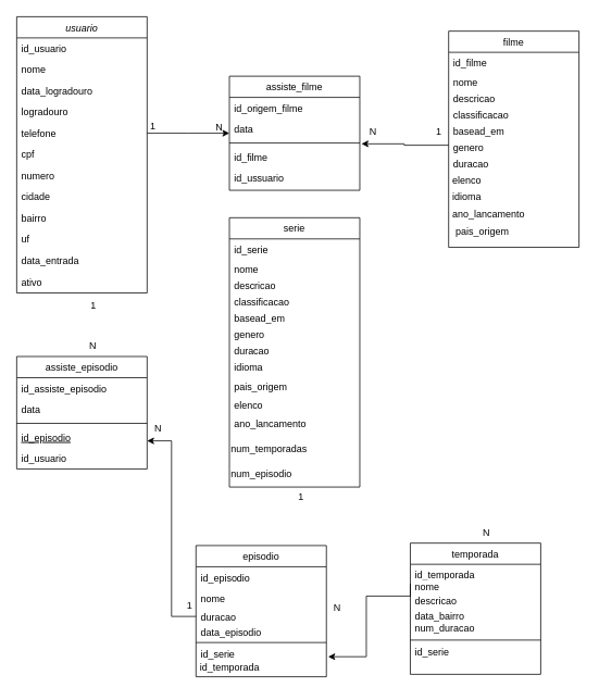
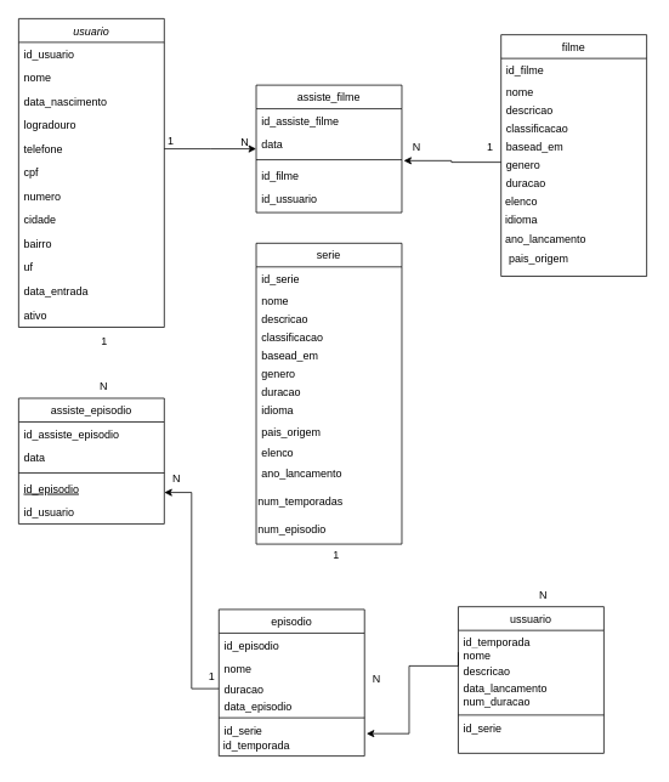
  <mxCell id="0" />
  <mxCell id="1" parent="0" />
  <mxCell id="2" value="usuario" style="swimlane;fontStyle=2;align=center;verticalAlign=top;childLayout=stackLayout;horizontal=1;startSize=26;horizontalStack=0;resizeParent=1;resizeLast=0;collapsible=1;marginBottom=0;rounded=0;shadow=0;strokeWidth=1;" parent="1" vertex="1"><mxGeometry x="20" y="20" width="160" height="339" as="geometry"><mxRectangle x="230" y="140" width="160" height="26" as="alternateBounds" /></mxGeometry></mxCell>
  <mxCell id="3" value="id_usuario" style="text;align=left;verticalAlign=top;spacingLeft=4;spacingRight=4;overflow=hidden;rotatable=0;points=[[0,0.5],[1,0.5]];portConstraint=eastwest;" parent="2" vertex="1"><mxGeometry y="26" width="160" height="26" as="geometry" /></mxCell>
  <mxCell id="4" value="nome" style="text;align=left;verticalAlign=top;spacingLeft=4;spacingRight=4;overflow=hidden;rotatable=0;points=[[0,0.5],[1,0.5]];portConstraint=eastwest;rounded=0;shadow=0;html=0;" parent="2" vertex="1"><mxGeometry y="52" width="160" height="26" as="geometry" /></mxCell>
- <mxCell id="5" value="data_logradouro&#10;" style="text;align=left;verticalAlign=top;spacingLeft=4;spacingRight=4;overflow=hidden;rotatable=0;points=[[0,0.5],[1,0.5]];portConstraint=eastwest;rounded=0;shadow=0;html=0;" parent="2" vertex="1"><mxGeometry y="78" width="160" height="26" as="geometry" /></mxCell>
+ <mxCell id="5" value="data_nascimento&#10;" style="text;align=left;verticalAlign=top;spacingLeft=4;spacingRight=4;overflow=hidden;rotatable=0;points=[[0,0.5],[1,0.5]];portConstraint=eastwest;rounded=0;shadow=0;html=0;" parent="2" vertex="1"><mxGeometry y="78" width="160" height="26" as="geometry" /></mxCell>
  <mxCell id="6" value="logradouro" style="text;align=left;verticalAlign=top;spacingLeft=4;spacingRight=4;overflow=hidden;rotatable=0;points=[[0,0.5],[1,0.5]];portConstraint=eastwest;rounded=0;shadow=0;html=0;" parent="2" vertex="1"><mxGeometry y="104" width="160" height="26" as="geometry" /></mxCell>
  <mxCell id="7" value="telefone" style="text;align=left;verticalAlign=top;spacingLeft=4;spacingRight=4;overflow=hidden;rotatable=0;points=[[0,0.5],[1,0.5]];portConstraint=eastwest;rounded=0;shadow=0;html=0;" parent="2" vertex="1"><mxGeometry y="130" width="160" height="26" as="geometry" /></mxCell>
  <mxCell id="8" value="cpf" style="text;align=left;verticalAlign=top;spacingLeft=4;spacingRight=4;overflow=hidden;rotatable=0;points=[[0,0.5],[1,0.5]];portConstraint=eastwest;rounded=0;shadow=0;html=0;" parent="2" vertex="1"><mxGeometry y="156" width="160" height="26" as="geometry" /></mxCell>
  <mxCell id="9" value="numero" style="text;align=left;verticalAlign=top;spacingLeft=4;spacingRight=4;overflow=hidden;rotatable=0;points=[[0,0.5],[1,0.5]];portConstraint=eastwest;rounded=0;shadow=0;html=0;" parent="2" vertex="1"><mxGeometry y="182" width="160" height="26" as="geometry" /></mxCell>
  <mxCell id="10" value="cidade" style="text;align=left;verticalAlign=top;spacingLeft=4;spacingRight=4;overflow=hidden;rotatable=0;points=[[0,0.5],[1,0.5]];portConstraint=eastwest;rounded=0;shadow=0;html=0;" parent="2" vertex="1"><mxGeometry y="208" width="160" height="26" as="geometry" /></mxCell>
  <mxCell id="11" value="bairro" style="text;align=left;verticalAlign=top;spacingLeft=4;spacingRight=4;overflow=hidden;rotatable=0;points=[[0,0.5],[1,0.5]];portConstraint=eastwest;rounded=0;shadow=0;html=0;" parent="2" vertex="1"><mxGeometry y="234" width="160" height="26" as="geometry" /></mxCell>
  <mxCell id="12" value="uf" style="text;align=left;verticalAlign=top;spacingLeft=4;spacingRight=4;overflow=hidden;rotatable=0;points=[[0,0.5],[1,0.5]];portConstraint=eastwest;rounded=0;shadow=0;html=0;" parent="2" vertex="1"><mxGeometry y="260" width="160" height="26" as="geometry" /></mxCell>
  <mxCell id="13" value="data_entrada" style="text;align=left;verticalAlign=top;spacingLeft=4;spacingRight=4;overflow=hidden;rotatable=0;points=[[0,0.5],[1,0.5]];portConstraint=eastwest;rounded=0;shadow=0;html=0;" parent="2" vertex="1"><mxGeometry y="286" width="160" height="27" as="geometry" /></mxCell>
  <mxCell id="14" value="ativo" style="text;align=left;verticalAlign=top;spacingLeft=4;spacingRight=4;overflow=hidden;rotatable=0;points=[[0,0.5],[1,0.5]];portConstraint=eastwest;rounded=0;shadow=0;html=0;" parent="2" vertex="1"><mxGeometry y="313" width="160" height="26" as="geometry" /></mxCell>
  <mxCell id="15" value="assiste_episodio" style="swimlane;fontStyle=0;align=center;verticalAlign=top;childLayout=stackLayout;horizontal=1;startSize=26;horizontalStack=0;resizeParent=1;resizeLast=0;collapsible=1;marginBottom=0;rounded=0;shadow=0;strokeWidth=1;" parent="1" vertex="1"><mxGeometry x="20" y="437" width="160" height="138" as="geometry"><mxRectangle x="130" y="380" width="160" height="26" as="alternateBounds" /></mxGeometry></mxCell>
  <mxCell id="16" value="id_assiste_episodio" style="text;align=left;verticalAlign=top;spacingLeft=4;spacingRight=4;overflow=hidden;rotatable=0;points=[[0,0.5],[1,0.5]];portConstraint=eastwest;" parent="15" vertex="1"><mxGeometry y="26" width="160" height="26" as="geometry" /></mxCell>
  <mxCell id="17" value="data" style="text;align=left;verticalAlign=top;spacingLeft=4;spacingRight=4;overflow=hidden;rotatable=0;points=[[0,0.5],[1,0.5]];portConstraint=eastwest;rounded=0;shadow=0;html=0;" parent="15" vertex="1"><mxGeometry y="52" width="160" height="26" as="geometry" /></mxCell>
  <mxCell id="18" value="" style="line;html=1;strokeWidth=1;align=left;verticalAlign=middle;spacingTop=-1;spacingLeft=3;spacingRight=3;rotatable=0;labelPosition=right;points=[];portConstraint=eastwest;" parent="15" vertex="1"><mxGeometry y="78" width="160" height="8" as="geometry" /></mxCell>
  <mxCell id="19" value="id_episodio" style="text;align=left;verticalAlign=top;spacingLeft=4;spacingRight=4;overflow=hidden;rotatable=0;points=[[0,0.5],[1,0.5]];portConstraint=eastwest;fontStyle=4" parent="15" vertex="1"><mxGeometry y="86" width="160" height="26" as="geometry" /></mxCell>
  <mxCell id="20" value="id_usuario" style="text;align=left;verticalAlign=top;spacingLeft=4;spacingRight=4;overflow=hidden;rotatable=0;points=[[0,0.5],[1,0.5]];portConstraint=eastwest;" parent="15" vertex="1"><mxGeometry y="112" width="160" height="26" as="geometry" /></mxCell>
  <mxCell id="21" value="assiste_filme" style="swimlane;fontStyle=0;align=center;verticalAlign=top;childLayout=stackLayout;horizontal=1;startSize=26;horizontalStack=0;resizeParent=1;resizeLast=0;collapsible=1;marginBottom=0;rounded=0;shadow=0;strokeWidth=1;" parent="1" vertex="1"><mxGeometry x="281" y="93" width="160" height="140" as="geometry"><mxRectangle x="550" y="140" width="160" height="26" as="alternateBounds" /></mxGeometry></mxCell>
- <mxCell id="22" value="id_origem_filme" style="text;align=left;verticalAlign=top;spacingLeft=4;spacingRight=4;overflow=hidden;rotatable=0;points=[[0,0.5],[1,0.5]];portConstraint=eastwest;" parent="21" vertex="1"><mxGeometry y="26" width="160" height="26" as="geometry" /></mxCell>
+ <mxCell id="22" value="id_assiste_filme" style="text;align=left;verticalAlign=top;spacingLeft=4;spacingRight=4;overflow=hidden;rotatable=0;points=[[0,0.5],[1,0.5]];portConstraint=eastwest;" parent="21" vertex="1"><mxGeometry y="26" width="160" height="26" as="geometry" /></mxCell>
  <mxCell id="23" value="data" style="text;align=left;verticalAlign=top;spacingLeft=4;spacingRight=4;overflow=hidden;rotatable=0;points=[[0,0.5],[1,0.5]];portConstraint=eastwest;rounded=0;shadow=0;html=0;" parent="21" vertex="1"><mxGeometry y="52" width="160" height="26" as="geometry" /></mxCell>
  <mxCell id="24" value="" style="line;html=1;strokeWidth=1;align=left;verticalAlign=middle;spacingTop=-1;spacingLeft=3;spacingRight=3;rotatable=0;labelPosition=right;points=[];portConstraint=eastwest;" parent="21" vertex="1"><mxGeometry y="78" width="160" height="8" as="geometry" /></mxCell>
  <mxCell id="25" value="id_filme" style="text;align=left;verticalAlign=top;spacingLeft=4;spacingRight=4;overflow=hidden;rotatable=0;points=[[0,0.5],[1,0.5]];portConstraint=eastwest;" parent="21" vertex="1"><mxGeometry y="86" width="160" height="26" as="geometry" /></mxCell>
  <mxCell id="26" value="id_ussuario" style="text;align=left;verticalAlign=top;spacingLeft=4;spacingRight=4;overflow=hidden;rotatable=0;points=[[0,0.5],[1,0.5]];portConstraint=eastwest;" parent="21" vertex="1"><mxGeometry y="112" width="160" height="26" as="geometry" /></mxCell>
  <mxCell id="27" value="" style="endArrow=classic;shadow=0;strokeWidth=1;rounded=0;endFill=1;edgeStyle=elbowEdgeStyle;elbow=vertical;" parent="1" source="2" target="21" edge="1"><mxGeometry x="0.5" y="41" relative="1" as="geometry"><mxPoint x="359" y="175" as="sourcePoint" /><mxPoint x="519" y="175" as="targetPoint" /><mxPoint x="-40" y="32" as="offset" /></mxGeometry></mxCell>
  <mxCell id="28" value="1" style="resizable=0;align=left;verticalAlign=bottom;labelBackgroundColor=none;fontSize=12;" parent="27" connectable="0" vertex="1"><mxGeometry x="-1" relative="1" as="geometry"><mxPoint x="2" as="offset" /></mxGeometry></mxCell>
  <mxCell id="29" value="N" style="resizable=0;align=right;verticalAlign=bottom;labelBackgroundColor=none;fontSize=12;" parent="27" connectable="0" vertex="1"><mxGeometry x="1" relative="1" as="geometry"><mxPoint x="-7" y="1" as="offset" /></mxGeometry></mxCell>
  <mxCell id="30" value="" style="group" parent="1" vertex="1" connectable="0"><mxGeometry x="239" y="669" width="161" height="168" as="geometry" /></mxCell>
  <mxCell id="31" value="episodio" style="swimlane;fontStyle=0;align=center;verticalAlign=top;childLayout=stackLayout;horizontal=1;startSize=26;horizontalStack=0;resizeParent=1;resizeLast=0;collapsible=1;marginBottom=0;rounded=0;shadow=0;strokeWidth=1;" parent="30" vertex="1"><mxGeometry x="1" width="160" height="161" as="geometry"><mxRectangle x="340" y="380" width="170" height="26" as="alternateBounds" /></mxGeometry></mxCell>
  <mxCell id="32" value="id_episodio" style="text;align=left;verticalAlign=top;spacingLeft=4;spacingRight=4;overflow=hidden;rotatable=0;points=[[0,0.5],[1,0.5]];portConstraint=eastwest;" parent="31" vertex="1"><mxGeometry y="26" width="160" height="26" as="geometry" /></mxCell>
  <mxCell id="33" value="nome" style="text;align=left;verticalAlign=top;spacingLeft=4;spacingRight=4;overflow=hidden;rotatable=0;points=[[0,0.5],[1,0.5]];portConstraint=eastwest;" parent="31" vertex="1"><mxGeometry y="52" width="160" height="26" as="geometry" /></mxCell>
  <mxCell id="34" value="duracao" style="text;align=left;verticalAlign=top;spacingLeft=4;spacingRight=4;overflow=hidden;rotatable=0;points=[[0,0.5],[1,0.5]];portConstraint=eastwest;" parent="30" vertex="1"><mxGeometry x="1" y="74" width="160" height="26" as="geometry" /></mxCell>
  <mxCell id="35" value="data_episodio" style="text;align=left;verticalAlign=top;spacingLeft=4;spacingRight=4;overflow=hidden;rotatable=0;points=[[0,0.5],[1,0.5]];portConstraint=eastwest;" parent="30" vertex="1"><mxGeometry x="1" y="93" width="160" height="26" as="geometry" /></mxCell>
  <mxCell id="36" value="" style="line;html=1;strokeWidth=1;align=left;verticalAlign=middle;spacingTop=-1;spacingLeft=3;spacingRight=3;rotatable=0;labelPosition=right;points=[];portConstraint=eastwest;" parent="30" vertex="1"><mxGeometry x="1" y="115" width="160" height="8" as="geometry" /></mxCell>
  <mxCell id="37" value="id_serie" style="text;align=left;verticalAlign=top;spacingLeft=4;spacingRight=4;overflow=hidden;rotatable=0;points=[[0,0.5],[1,0.5]];portConstraint=eastwest;" parent="30" vertex="1"><mxGeometry x="1" y="120" width="160" height="26" as="geometry" /></mxCell>
  <mxCell id="38" value="id_temporada" style="text;align=left;verticalAlign=top;spacingLeft=4;spacingRight=4;overflow=hidden;rotatable=0;points=[[0,0.5],[1,0.5]];portConstraint=eastwest;" parent="30" vertex="1"><mxGeometry y="136" width="160" height="26" as="geometry" /></mxCell>
  <mxCell id="39" style="edgeStyle=orthogonalEdgeStyle;rounded=0;orthogonalLoop=1;jettySize=auto;html=1;entryX=1;entryY=0.75;entryDx=0;entryDy=0;" parent="1" source="34" target="15" edge="1"><mxGeometry relative="1" as="geometry" /></mxCell>
  <mxCell id="40" value="" style="group" parent="1" vertex="1" connectable="0"><mxGeometry x="502" y="666" width="161" height="168" as="geometry" /></mxCell>
- <mxCell id="41" value="temporada" style="swimlane;fontStyle=0;align=center;verticalAlign=top;childLayout=stackLayout;horizontal=1;startSize=26;horizontalStack=0;resizeParent=1;resizeLast=0;collapsible=1;marginBottom=0;rounded=0;shadow=0;strokeWidth=1;" parent="40" vertex="1"><mxGeometry x="1" width="160" height="161" as="geometry"><mxRectangle x="340" y="380" width="170" height="26" as="alternateBounds" /></mxGeometry></mxCell>
+ <mxCell id="41" value="ussuario" style="swimlane;fontStyle=0;align=center;verticalAlign=top;childLayout=stackLayout;horizontal=1;startSize=26;horizontalStack=0;resizeParent=1;resizeLast=0;collapsible=1;marginBottom=0;rounded=0;shadow=0;strokeWidth=1;" parent="40" vertex="1"><mxGeometry x="1" width="160" height="161" as="geometry"><mxRectangle x="340" y="380" width="170" height="26" as="alternateBounds" /></mxGeometry></mxCell>
  <mxCell id="42" value="id_temporada" style="text;align=left;verticalAlign=top;spacingLeft=4;spacingRight=4;overflow=hidden;rotatable=0;points=[[0,0.5],[1,0.5]];portConstraint=eastwest;" parent="41" vertex="1"><mxGeometry y="26" width="160" height="14" as="geometry" /></mxCell>
  <mxCell id="43" value="nome" style="text;align=left;verticalAlign=top;spacingLeft=4;spacingRight=4;overflow=hidden;rotatable=0;points=[[0,0.5],[1,0.5]];portConstraint=eastwest;" parent="41" vertex="1"><mxGeometry y="40" width="160" height="20" as="geometry" /></mxCell>
  <mxCell id="44" value="descricao" style="text;align=left;verticalAlign=top;spacingLeft=4;spacingRight=4;overflow=hidden;rotatable=0;points=[[0,0.5],[1,0.5]];portConstraint=eastwest;" parent="40" vertex="1"><mxGeometry x="1" y="58" width="160" height="26" as="geometry" /></mxCell>
- <mxCell id="45" value="data_bairro" style="text;align=left;verticalAlign=top;spacingLeft=4;spacingRight=4;overflow=hidden;rotatable=0;points=[[0,0.5],[1,0.5]];portConstraint=eastwest;" parent="40" vertex="1"><mxGeometry x="1" y="76" width="160" height="26" as="geometry" /></mxCell>
+ <mxCell id="45" value="data_lancamento" style="text;align=left;verticalAlign=top;spacingLeft=4;spacingRight=4;overflow=hidden;rotatable=0;points=[[0,0.5],[1,0.5]];portConstraint=eastwest;" parent="40" vertex="1"><mxGeometry x="1" y="76" width="160" height="26" as="geometry" /></mxCell>
  <mxCell id="46" value="" style="line;html=1;strokeWidth=1;align=left;verticalAlign=middle;spacingTop=-1;spacingLeft=3;spacingRight=3;rotatable=0;labelPosition=right;points=[];portConstraint=eastwest;" parent="40" vertex="1"><mxGeometry x="1" y="115" width="160" height="8" as="geometry" /></mxCell>
  <mxCell id="47" value="id_serie" style="text;align=left;verticalAlign=top;spacingLeft=4;spacingRight=4;overflow=hidden;rotatable=0;points=[[0,0.5],[1,0.5]];portConstraint=eastwest;" parent="40" vertex="1"><mxGeometry x="1" y="120" width="160" height="26" as="geometry" /></mxCell>
  <mxCell id="48" value="num_duracao" style="text;align=left;verticalAlign=top;spacingLeft=4;spacingRight=4;overflow=hidden;rotatable=0;points=[[0,0.5],[1,0.5]];portConstraint=eastwest;" vertex="1" parent="40"><mxGeometry x="1" y="91" width="160" height="26" as="geometry" /></mxCell>
  <mxCell id="49" style="edgeStyle=orthogonalEdgeStyle;rounded=0;orthogonalLoop=1;jettySize=auto;html=1;exitX=0;exitY=0.5;exitDx=0;exitDy=0;entryX=1.02;entryY=0.015;entryDx=0;entryDy=0;entryPerimeter=0;" parent="1" source="43" target="38" edge="1"><mxGeometry relative="1" as="geometry"><Array as="points"><mxPoint x="449" y="731" /><mxPoint x="449" y="805" /></Array></mxGeometry></mxCell>
  <mxCell id="50" value="" style="group" parent="1" vertex="1" connectable="0"><mxGeometry x="549" y="53" width="161" height="330" as="geometry" /></mxCell>
  <mxCell id="51" value="filme" style="swimlane;fontStyle=0;align=center;verticalAlign=top;childLayout=stackLayout;horizontal=1;startSize=26;horizontalStack=0;resizeParent=1;resizeLast=0;collapsible=1;marginBottom=0;rounded=0;shadow=0;strokeWidth=1;" parent="50" vertex="1"><mxGeometry x="1" y="-15.32" width="160" height="265.32" as="geometry"><mxRectangle x="340" y="380" width="170" height="26" as="alternateBounds" /></mxGeometry></mxCell>
  <mxCell id="52" value="id_filme" style="text;align=left;verticalAlign=top;spacingLeft=4;spacingRight=4;overflow=hidden;rotatable=0;points=[[0,0.5],[1,0.5]];portConstraint=eastwest;" parent="51" vertex="1"><mxGeometry y="26" width="160" height="24" as="geometry" /></mxCell>
  <mxCell id="53" value="nome" style="text;align=left;verticalAlign=top;spacingLeft=4;spacingRight=4;overflow=hidden;rotatable=0;points=[[0,0.5],[1,0.5]];portConstraint=eastwest;" parent="51" vertex="1"><mxGeometry y="50" width="160" height="20" as="geometry" /></mxCell>
  <mxCell id="54" value="descricao" style="text;align=left;verticalAlign=top;spacingLeft=4;spacingRight=4;overflow=hidden;rotatable=0;points=[[0,0.5],[1,0.5]];portConstraint=eastwest;" parent="51" vertex="1"><mxGeometry y="70" width="160" height="20" as="geometry" /></mxCell>
  <mxCell id="55" value="classificacao" style="text;align=left;verticalAlign=top;spacingLeft=4;spacingRight=4;overflow=hidden;rotatable=0;points=[[0,0.5],[1,0.5]];portConstraint=eastwest;" parent="51" vertex="1"><mxGeometry y="90" width="160" height="20" as="geometry" /></mxCell>
  <mxCell id="56" value="basead_em" style="text;align=left;verticalAlign=top;spacingLeft=4;spacingRight=4;overflow=hidden;rotatable=0;points=[[0,0.5],[1,0.5]];portConstraint=eastwest;" parent="51" vertex="1"><mxGeometry y="110" width="160" height="20" as="geometry" /></mxCell>
  <mxCell id="57" value="genero" style="text;align=left;verticalAlign=top;spacingLeft=4;spacingRight=4;overflow=hidden;rotatable=0;points=[[0,0.5],[1,0.5]];portConstraint=eastwest;" parent="51" vertex="1"><mxGeometry y="130" width="160" height="20" as="geometry" /></mxCell>
  <mxCell id="58" value="duracao" style="text;align=left;verticalAlign=top;spacingLeft=4;spacingRight=4;overflow=hidden;rotatable=0;points=[[0,0.5],[1,0.5]];portConstraint=eastwest;" parent="51" vertex="1"><mxGeometry y="150" width="160" height="20" as="geometry" /></mxCell>
  <mxCell id="59" value="elenco" style="text;align=left;verticalAlign=top;spacingLeft=4;spacingRight=4;overflow=hidden;rotatable=0;points=[[0,0.5],[1,0.5]];portConstraint=eastwest;" parent="50" vertex="1"><mxGeometry y="154.14" width="160" height="22.86" as="geometry" /></mxCell>
  <mxCell id="60" value="idioma" style="text;align=left;verticalAlign=top;spacingLeft=4;spacingRight=4;overflow=hidden;rotatable=0;points=[[0,0.5],[1,0.5]];portConstraint=eastwest;" parent="50" vertex="1"><mxGeometry y="175" width="160" height="24.33" as="geometry" /></mxCell>
  <mxCell id="61" value="ano_lancamento" style="text;align=left;verticalAlign=top;spacingLeft=4;spacingRight=4;overflow=hidden;rotatable=0;points=[[0,0.5],[1,0.5]];portConstraint=eastwest;" parent="1" vertex="1"><mxGeometry x="549" y="249.01" width="160" height="30.99" as="geometry" /></mxCell>
  <mxCell id="62" value="pais_origem" style="text;align=left;verticalAlign=top;spacingLeft=4;spacingRight=4;overflow=hidden;rotatable=0;points=[[0,0.5],[1,0.5]];portConstraint=eastwest;" parent="1" vertex="1"><mxGeometry x="553" y="270.67" width="160" height="22.33" as="geometry" /></mxCell>
  <mxCell id="63" style="edgeStyle=orthogonalEdgeStyle;rounded=0;orthogonalLoop=1;jettySize=auto;html=1;entryX=1.013;entryY=-0.115;entryDx=0;entryDy=0;entryPerimeter=0;" parent="1" source="57" target="25" edge="1"><mxGeometry relative="1" as="geometry" /></mxCell>
  <mxCell id="64" value="serie" style="swimlane;fontStyle=0;align=center;verticalAlign=top;childLayout=stackLayout;horizontal=1;startSize=26;horizontalStack=0;resizeParent=1;resizeLast=0;collapsible=1;marginBottom=0;rounded=0;shadow=0;strokeWidth=1;" parent="1" vertex="1"><mxGeometry x="281" y="266.68" width="160" height="330.51" as="geometry"><mxRectangle x="340" y="380" width="170" height="26" as="alternateBounds" /></mxGeometry></mxCell>
  <mxCell id="65" value="id_serie" style="text;align=left;verticalAlign=top;spacingLeft=4;spacingRight=4;overflow=hidden;rotatable=0;points=[[0,0.5],[1,0.5]];portConstraint=eastwest;" parent="64" vertex="1"><mxGeometry y="26" width="160" height="24" as="geometry" /></mxCell>
  <mxCell id="66" value="nome" style="text;align=left;verticalAlign=top;spacingLeft=4;spacingRight=4;overflow=hidden;rotatable=0;points=[[0,0.5],[1,0.5]];portConstraint=eastwest;" parent="64" vertex="1"><mxGeometry y="50" width="160" height="20" as="geometry" /></mxCell>
  <mxCell id="67" value="descricao" style="text;align=left;verticalAlign=top;spacingLeft=4;spacingRight=4;overflow=hidden;rotatable=0;points=[[0,0.5],[1,0.5]];portConstraint=eastwest;" parent="64" vertex="1"><mxGeometry y="70" width="160" height="20" as="geometry" /></mxCell>
  <mxCell id="68" value="classificacao" style="text;align=left;verticalAlign=top;spacingLeft=4;spacingRight=4;overflow=hidden;rotatable=0;points=[[0,0.5],[1,0.5]];portConstraint=eastwest;" parent="64" vertex="1"><mxGeometry y="90" width="160" height="20" as="geometry" /></mxCell>
  <mxCell id="69" value="basead_em" style="text;align=left;verticalAlign=top;spacingLeft=4;spacingRight=4;overflow=hidden;rotatable=0;points=[[0,0.5],[1,0.5]];portConstraint=eastwest;" parent="64" vertex="1"><mxGeometry y="110" width="160" height="20" as="geometry" /></mxCell>
  <mxCell id="70" value="genero" style="text;align=left;verticalAlign=top;spacingLeft=4;spacingRight=4;overflow=hidden;rotatable=0;points=[[0,0.5],[1,0.5]];portConstraint=eastwest;" parent="64" vertex="1"><mxGeometry y="130" width="160" height="20" as="geometry" /></mxCell>
  <mxCell id="71" value="duracao" style="text;align=left;verticalAlign=top;spacingLeft=4;spacingRight=4;overflow=hidden;rotatable=0;points=[[0,0.5],[1,0.5]];portConstraint=eastwest;" parent="64" vertex="1"><mxGeometry y="150" width="160" height="20" as="geometry" /></mxCell>
  <mxCell id="72" value="idioma" style="text;align=left;verticalAlign=top;spacingLeft=4;spacingRight=4;overflow=hidden;rotatable=0;points=[[0,0.5],[1,0.5]];portConstraint=eastwest;" parent="64" vertex="1"><mxGeometry y="170" width="160" height="24.33" as="geometry" /></mxCell>
  <mxCell id="73" value="pais_origem" style="text;align=left;verticalAlign=top;spacingLeft=4;spacingRight=4;overflow=hidden;rotatable=0;points=[[0,0.5],[1,0.5]];portConstraint=eastwest;" parent="64" vertex="1"><mxGeometry y="194.33" width="160" height="22.33" as="geometry" /></mxCell>
  <mxCell id="74" value="elenco" style="text;align=left;verticalAlign=top;spacingLeft=4;spacingRight=4;overflow=hidden;rotatable=0;points=[[0,0.5],[1,0.5]];portConstraint=eastwest;" parent="64" vertex="1"><mxGeometry y="216.66" width="160" height="22.86" as="geometry" /></mxCell>
  <mxCell id="75" value="ano_lancamento" style="text;align=left;verticalAlign=top;spacingLeft=4;spacingRight=4;overflow=hidden;rotatable=0;points=[[0,0.5],[1,0.5]];portConstraint=eastwest;" parent="64" vertex="1"><mxGeometry y="239.52" width="160" height="30.99" as="geometry" /></mxCell>
  <mxCell id="76" value="num_temporadas" style="text;whiteSpace=wrap;html=1;" parent="64" vertex="1"><mxGeometry y="270.51" width="160" height="30" as="geometry" /></mxCell>
  <mxCell id="77" value="num_episodio" style="text;whiteSpace=wrap;html=1;" parent="64" vertex="1"><mxGeometry y="300.51" width="160" height="30" as="geometry" /></mxCell>
  <mxCell id="78" value="1" style="resizable=0;align=left;verticalAlign=bottom;labelBackgroundColor=none;fontSize=12;" parent="1" connectable="0" vertex="1"><mxGeometry x="533" y="169" as="geometry" /></mxCell>
  <mxCell id="79" value="N" style="resizable=0;align=right;verticalAlign=bottom;labelBackgroundColor=none;fontSize=12;" parent="1" connectable="0" vertex="1"><mxGeometry x="386" y="164" as="geometry"><mxPoint x="77" y="6" as="offset" /></mxGeometry></mxCell>
  <mxCell id="80" value="N" style="resizable=0;align=right;verticalAlign=bottom;labelBackgroundColor=none;fontSize=12;" parent="1" connectable="0" vertex="1"><mxGeometry x="119" y="431.94" as="geometry" /></mxCell>
  <mxCell id="81" value="N" style="resizable=0;align=right;verticalAlign=bottom;labelBackgroundColor=none;fontSize=12;" parent="1" connectable="0" vertex="1"><mxGeometry x="199" y="533" as="geometry" /></mxCell>
  <mxCell id="82" value="N" style="resizable=0;align=right;verticalAlign=bottom;labelBackgroundColor=none;fontSize=12;" parent="1" connectable="0" vertex="1"><mxGeometry x="419" y="753" as="geometry" /></mxCell>
  <mxCell id="83" value="N" style="resizable=0;align=right;verticalAlign=bottom;labelBackgroundColor=none;fontSize=12;" parent="1" connectable="0" vertex="1"><mxGeometry x="209" y="543" as="geometry"><mxPoint x="393" y="118" as="offset" /></mxGeometry></mxCell>
  <mxCell id="84" value="1" style="resizable=0;align=left;verticalAlign=bottom;labelBackgroundColor=none;fontSize=12;" parent="1" connectable="0" vertex="1"><mxGeometry x="109" y="383" as="geometry" /></mxCell>
  <mxCell id="85" value="1" style="resizable=0;align=left;verticalAlign=bottom;labelBackgroundColor=none;fontSize=12;" parent="1" connectable="0" vertex="1"><mxGeometry x="192" y="173" as="geometry"><mxPoint x="172" y="444" as="offset" /></mxGeometry></mxCell>
  <mxCell id="86" value="1" style="resizable=0;align=left;verticalAlign=bottom;labelBackgroundColor=none;fontSize=12;" parent="1" connectable="0" vertex="1"><mxGeometry x="533" y="169" as="geometry"><mxPoint x="-306" y="582" as="offset" /></mxGeometry></mxCell>
